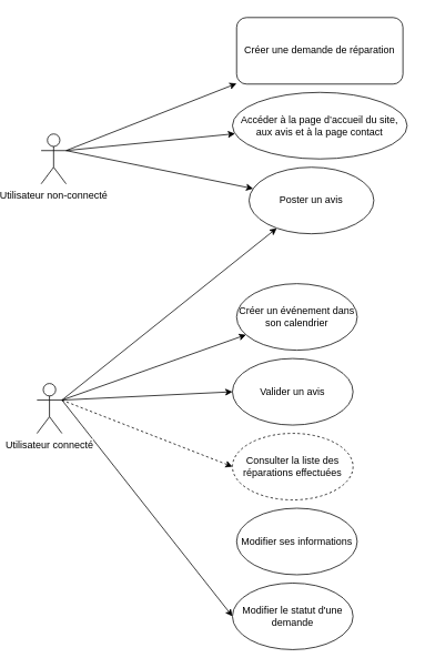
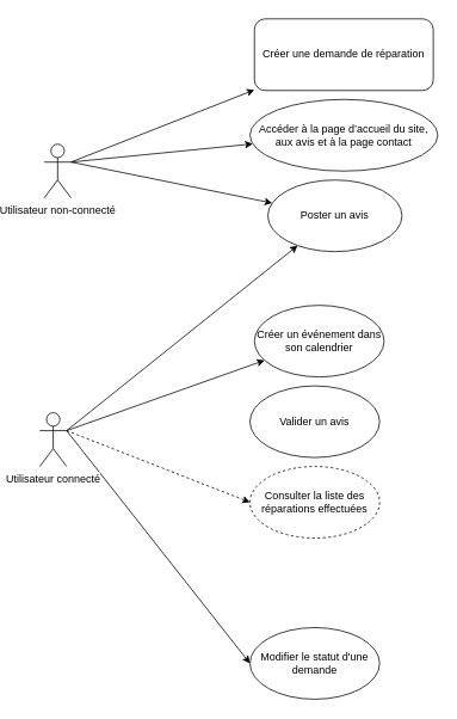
  <mxCell id="0" />
  <mxCell id="1" parent="0" />
  <mxCell id="2" style="edgeStyle=none;rounded=0;orthogonalLoop=1;jettySize=auto;html=1;exitX=1;exitY=0.333;exitDx=0;exitDy=0;exitPerimeter=0;" parent="1" source="7" target="14" edge="1"><mxGeometry relative="1" as="geometry" /></mxCell>
- <mxCell id="3" style="edgeStyle=none;rounded=0;orthogonalLoop=1;jettySize=auto;html=1;exitX=1;exitY=0.333;exitDx=0;exitDy=0;exitPerimeter=0;entryX=0;entryY=0.5;entryDx=0;entryDy=0;" parent="1" source="7" target="16" edge="1"><mxGeometry relative="1" as="geometry" /></mxCell>
  <mxCell id="4" style="edgeStyle=none;rounded=0;orthogonalLoop=1;jettySize=auto;html=1;exitX=1;exitY=0.333;exitDx=0;exitDy=0;exitPerimeter=0;entryX=0;entryY=0.5;entryDx=0;entryDy=0;dashed=1;" parent="1" source="7" target="17" edge="1"><mxGeometry relative="1" as="geometry" /></mxCell>
  <mxCell id="5" style="edgeStyle=none;rounded=0;orthogonalLoop=1;jettySize=auto;html=1;exitX=1;exitY=0.333;exitDx=0;exitDy=0;exitPerimeter=0;" parent="1" source="7" target="13" edge="1"><mxGeometry relative="1" as="geometry" /></mxCell>
  <mxCell id="6" style="edgeStyle=none;rounded=0;orthogonalLoop=1;jettySize=auto;html=1;exitX=1;exitY=0.333;exitDx=0;exitDy=0;exitPerimeter=0;entryX=0;entryY=0.5;entryDx=0;entryDy=0;" parent="1" source="7" target="19" edge="1"><mxGeometry relative="1" as="geometry" /></mxCell>
  <mxCell id="7" value="Utilisateur connecté" style="shape=umlActor;verticalLabelPosition=bottom;labelBackgroundColor=#ffffff;verticalAlign=top;html=1;outlineConnect=0;" parent="1" vertex="1"><mxGeometry x="20" y="460" width="30" height="60" as="geometry" /></mxCell>
  <mxCell id="8" value="Créer une demande de réparation" style="whiteSpace=wrap;html=1;rounded=1;" parent="1" vertex="1"><mxGeometry x="260" y="20" width="200" height="80" as="geometry" /></mxCell>
  <mxCell id="9" style="rounded=0;orthogonalLoop=1;jettySize=auto;html=1;exitX=1;exitY=0.333;exitDx=0;exitDy=0;exitPerimeter=0;" parent="1" source="12" target="8" edge="1"><mxGeometry relative="1" as="geometry" /></mxCell>
  <mxCell id="10" style="rounded=0;orthogonalLoop=1;jettySize=auto;html=1;exitX=1;exitY=0.333;exitDx=0;exitDy=0;exitPerimeter=0;" parent="1" source="12" target="13" edge="1"><mxGeometry relative="1" as="geometry" /></mxCell>
  <mxCell id="11" style="edgeStyle=none;rounded=0;orthogonalLoop=1;jettySize=auto;html=1;exitX=1;exitY=0.333;exitDx=0;exitDy=0;exitPerimeter=0;" parent="1" source="12" target="15" edge="1"><mxGeometry relative="1" as="geometry" /></mxCell>
  <mxCell id="12" value="Utilisateur non-connecté" style="shape=umlActor;verticalLabelPosition=bottom;labelBackgroundColor=#ffffff;verticalAlign=top;html=1;outlineConnect=0;" parent="1" vertex="1"><mxGeometry x="25" y="160" width="30" height="60" as="geometry" /></mxCell>
  <mxCell id="13" value="Poster un avis" style="ellipse;whiteSpace=wrap;html=1;" parent="1" vertex="1"><mxGeometry x="275" y="200" width="150" height="80" as="geometry" /></mxCell>
  <mxCell id="14" value="Créer un événement dans son calendrier" style="ellipse;whiteSpace=wrap;html=1;" parent="1" vertex="1"><mxGeometry x="260" y="340" width="145" height="80" as="geometry" /></mxCell>
  <mxCell id="15" value="Accéder à la page d’accueil du site, aux avis et à la page contact" style="ellipse;whiteSpace=wrap;html=1;" parent="1" vertex="1"><mxGeometry x="255" y="110" width="210" height="80" as="geometry" /></mxCell>
  <mxCell id="16" value="Valider un avis" style="ellipse;whiteSpace=wrap;html=1;" parent="1" vertex="1"><mxGeometry x="255" y="430" width="145" height="80" as="geometry" /></mxCell>
  <mxCell id="17" value="Consulter la liste des réparations effectuées" style="ellipse;whiteSpace=wrap;html=1;dashed=1;" parent="1" vertex="1"><mxGeometry x="255" y="520" width="145" height="80" as="geometry" /></mxCell>
- <mxCell id="18" value="Modifier ses informations" style="ellipse;whiteSpace=wrap;html=1;" parent="1" vertex="1"><mxGeometry x="260" y="610" width="145" height="80" as="geometry" /></mxCell>
  <mxCell id="19" value="Modifier le statut d'une demande" style="ellipse;whiteSpace=wrap;html=1;" parent="1" vertex="1"><mxGeometry x="255" y="700" width="145" height="80" as="geometry" /></mxCell>
